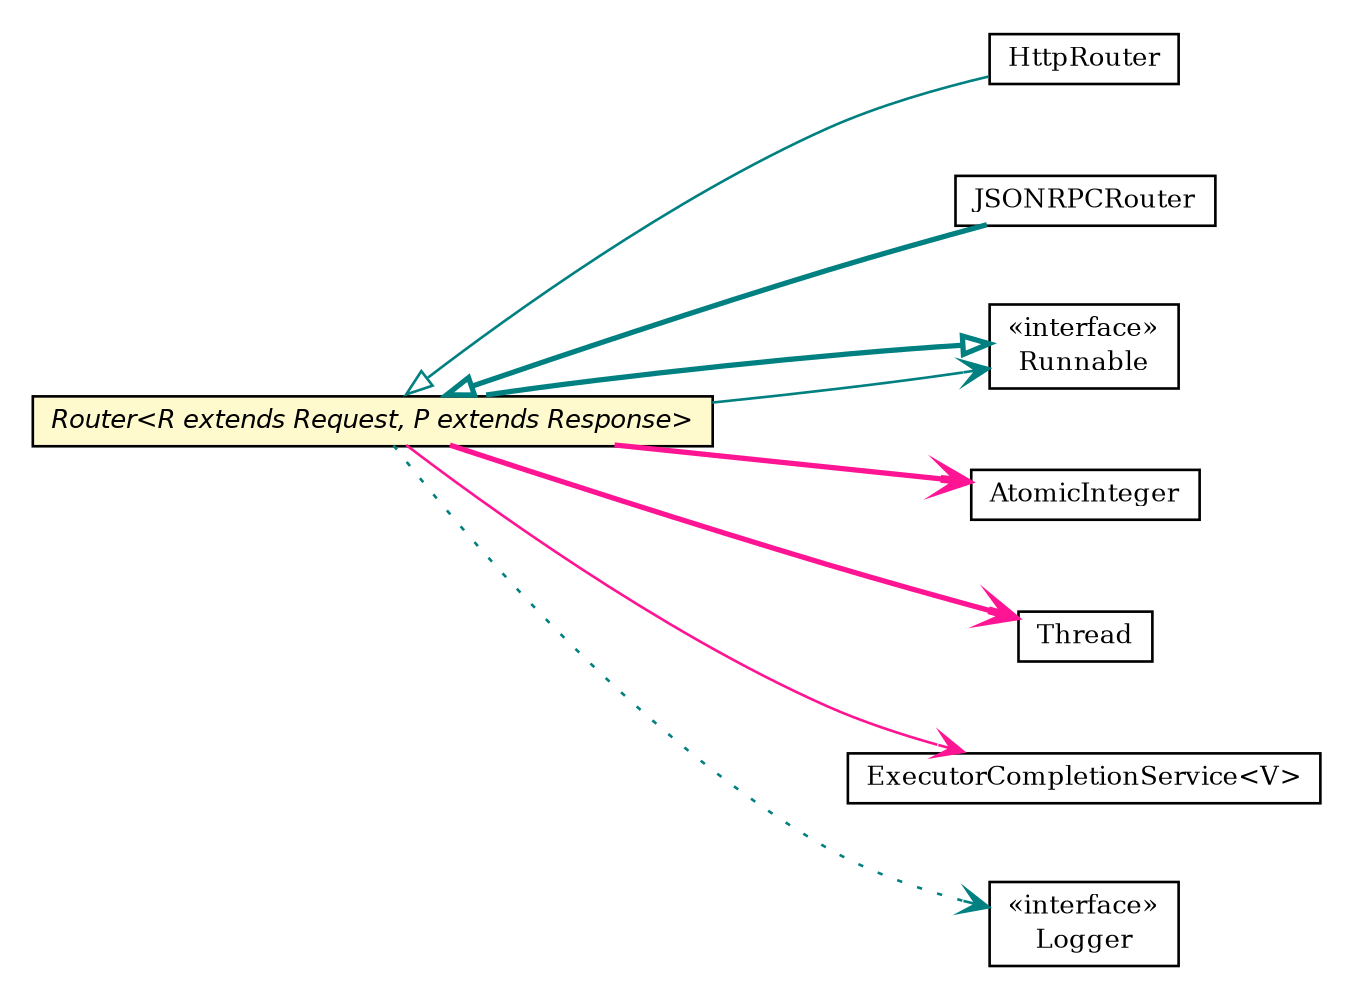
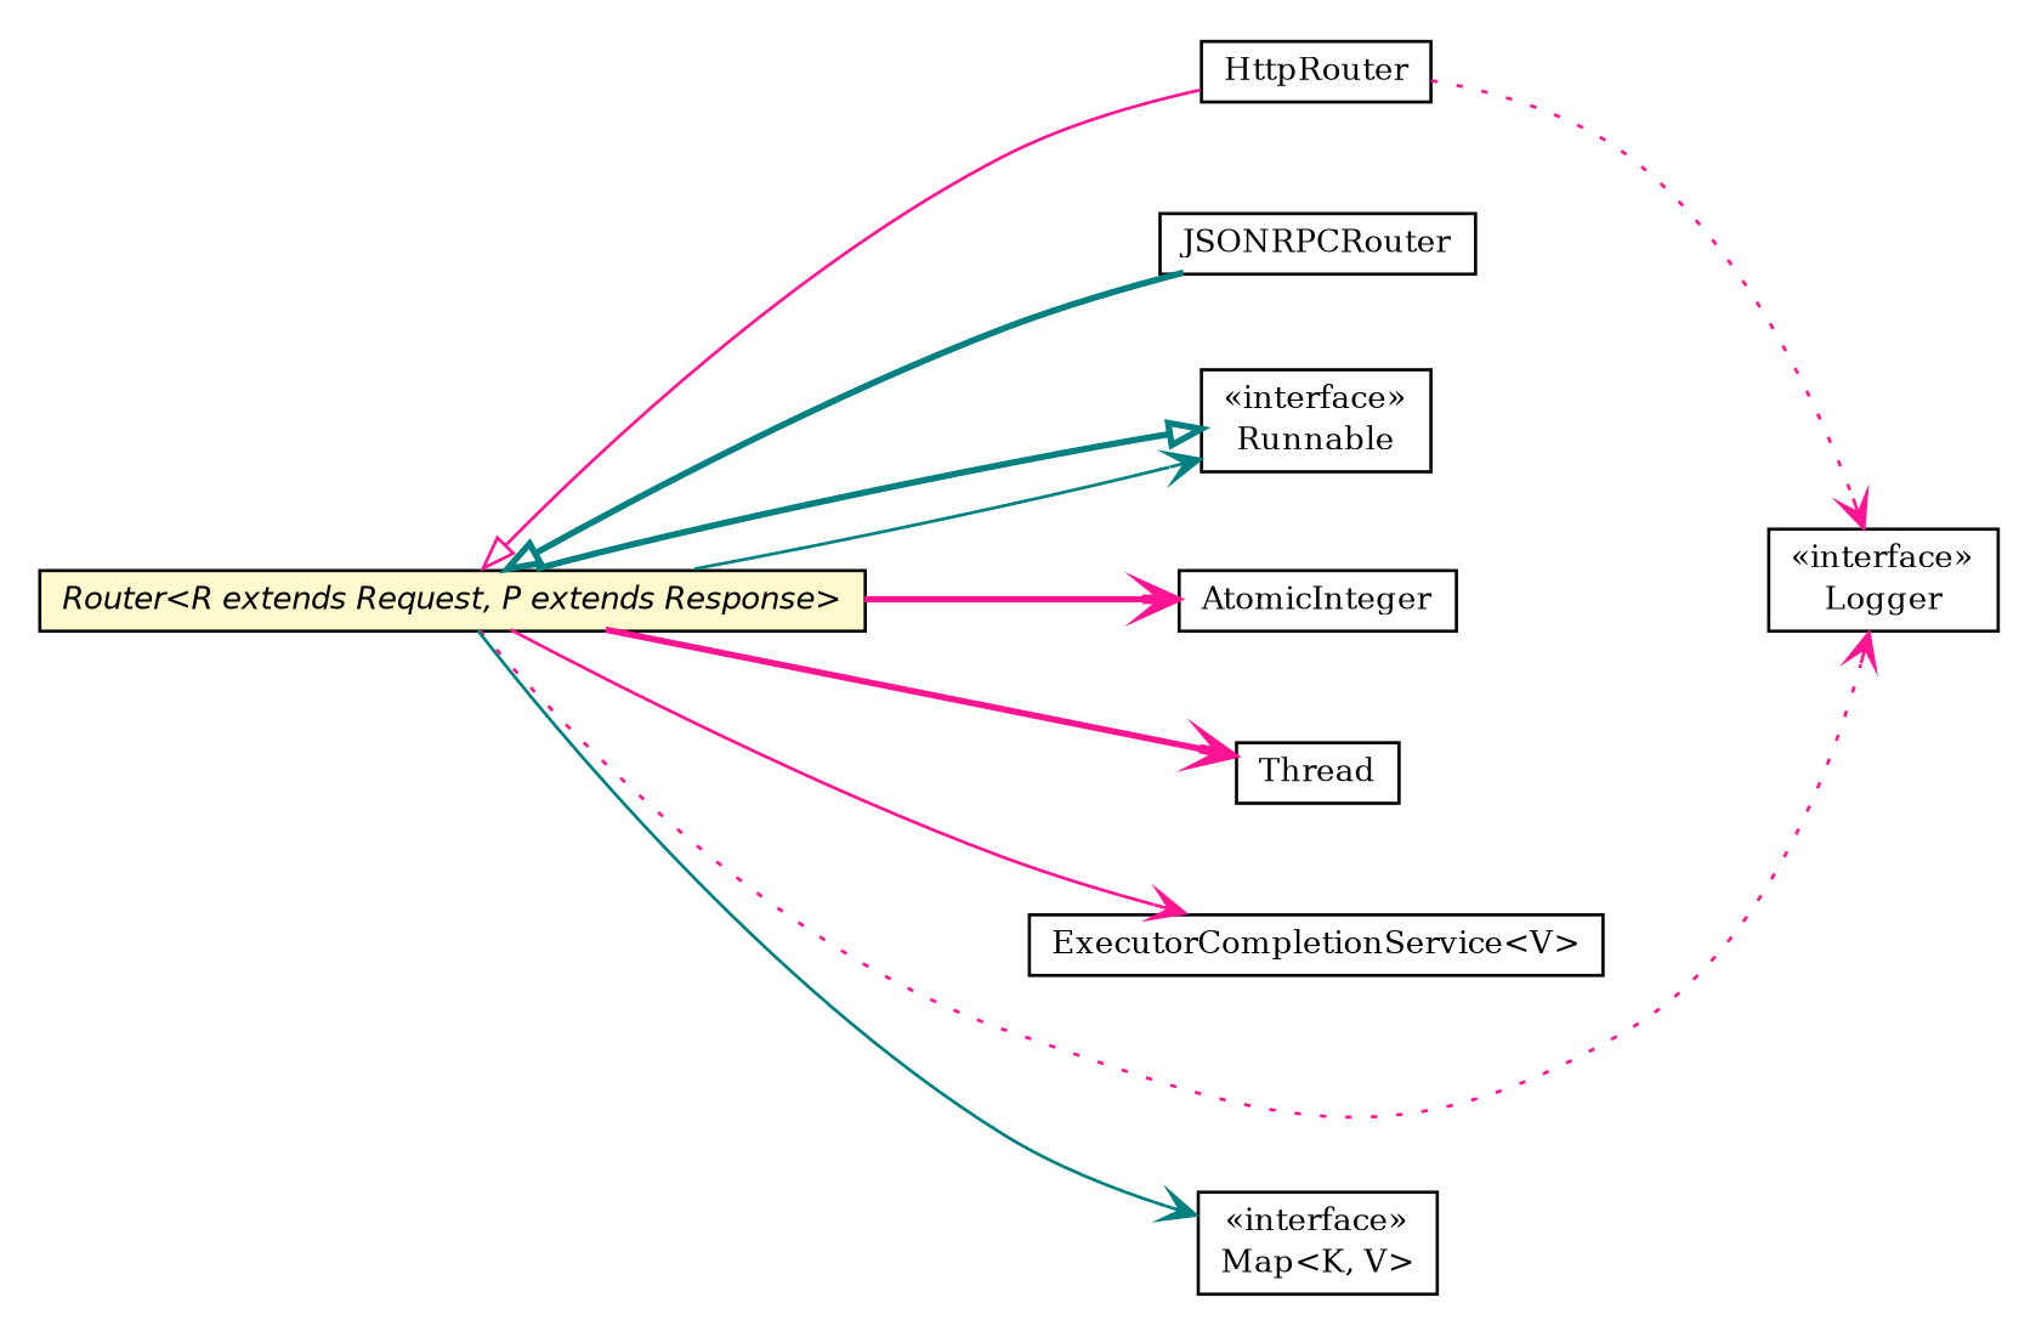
  digraph {
    fontname="DejaVu Serif"
    nodesep=0.25
    rankdir=LR
    ranksep=0.5
    node [fontcolor=black fontname="DejaVu Serif" fontsize=10.0 shape=plaintext]
    edge [color=teal fontname="DejaVu Serif" fontsize=10.0 headport=p labelfontname=Helvetica labelfontsize=10 style=solid tailport=p arrowhead=open fontcolor=black]
    n1 [label=<<table title="babble.net.Router" border="0" cellborder="1" cellspacing="0" cellpadding="2" port="p" bgcolor="lemonChiffon" href="./Router.html"> 		<tr><td><table border="0" cellspacing="0" cellpadding="1"> <tr><td align="center" balign="center"><font face="Helvetica-Oblique"> Router&lt;R extends Request, P extends Response&gt; </font></td></tr> 		</table></td></tr> 		</table>>]
    n2 [label=<<table title="babble.net.http.HttpRouter" border="0" cellborder="1" cellspacing="0" cellpadding="2" port="p" href="./http/HttpRouter.html"> 		<tr><td><table border="0" cellspacing="0" cellpadding="1"> <tr><td align="center" balign="center"> HttpRouter </td></tr> 		</table></td></tr> 		</table>>]
    n3 [label=<<table title="babble.net.json.JSONRPCRouter" border="0" cellborder="1" cellspacing="0" cellpadding="2" port="p" href="./json/JSONRPCRouter.html"> 		<tr><td><table border="0" cellspacing="0" cellpadding="1"> <tr><td align="center" balign="center"> JSONRPCRouter </td></tr> 		</table></td></tr> 		</table>>]
    n4 [label=<<table title="java.lang.Runnable" border="0" cellborder="1" cellspacing="0" cellpadding="2" port="p" href="http://java.sun.com/j2se/1.4.2/docs/api/java/lang/Runnable.html"> 		<tr><td><table border="0" cellspacing="0" cellpadding="1"> <tr><td align="center" balign="center"> &#171;interface&#187; </td></tr> <tr><td align="center" balign="center"> Runnable </td></tr> 		</table></td></tr> 		</table>>]
    n5 [label=<<table title="java.util.concurrent.atomic.AtomicInteger" border="0" cellborder="1" cellspacing="0" cellpadding="2" port="p" href="http://java.sun.com/j2se/1.4.2/docs/api/java/util/concurrent/atomic/AtomicInteger.html"> 		<tr><td><table border="0" cellspacing="0" cellpadding="1"> <tr><td align="center" balign="center"> AtomicInteger </td></tr> 		</table></td></tr> 		</table>>]
    n6 [label=<<table title="java.lang.Thread" border="0" cellborder="1" cellspacing="0" cellpadding="2" port="p" href="http://java.sun.com/j2se/1.4.2/docs/api/java/lang/Thread.html"> 		<tr><td><table border="0" cellspacing="0" cellpadding="1"> <tr><td align="center" balign="center"> Thread </td></tr> 		</table></td></tr> 		</table>>]
    n7 [label=<<table title="java.util.concurrent.ExecutorCompletionService" border="0" cellborder="1" cellspacing="0" cellpadding="2" port="p" href="http://java.sun.com/j2se/1.4.2/docs/api/java/util/concurrent/ExecutorCompletionService.html"> 		<tr><td><table border="0" cellspacing="0" cellpadding="1"> <tr><td align="center" balign="center"> ExecutorCompletionService&lt;V&gt; </td></tr> 		</table></td></tr> 		</table>>]
    n8 [label=<<table title="org.slf4j.Logger" border="0" cellborder="1" cellspacing="0" cellpadding="2" port="p" href="http://java.sun.com/j2se/1.4.2/docs/api/org/slf4j/Logger.html"> 		<tr><td><table border="0" cellspacing="0" cellpadding="1"> <tr><td align="center" balign="center"> &#171;interface&#187; </td></tr> <tr><td align="center" balign="center"> Logger </td></tr> 		</table></td></tr> 		</table>>]
-   n1 -> n2 [arrowtail=empty dir=back fontsize=10 arrowhead="" fontcolor=""]
+   n9 [label=<<table title="java.util.Map" border="0" cellborder="1" cellspacing="0" cellpadding="2" port="p" href="http://java.sun.com/j2se/1.4.2/docs/api/java/util/Map.html"> 		<tr><td><table border="0" cellspacing="0" cellpadding="1"> <tr><td align="center" balign="center"> &#171;interface&#187; </td></tr> <tr><td align="center" balign="center"> Map&lt;K, V&gt; </td></tr> 		</table></td></tr> 		</table>>]
+   n1 -> n2 [arrowtail=empty color=deeppink dir=back fontsize=10 arrowhead="" fontcolor=""]
    n1 -> n3 [arrowtail=empty dir=back fontsize=10 style=bold arrowhead="" fontcolor=""]
    n1 -> n4
    n1 -> n5 [color=deeppink style=bold]
    n1 -> n6 [color=deeppink style=bold]
    n1 -> n7 [color=deeppink]
-   n1 -> n8 [style=dotted]
+   n1 -> n8 [color=deeppink style=dotted]
+   n1 -> n9
+   n2 -> n8 [color=deeppink style=dotted]
    n4 -> n1 [arrowtail=empty dir=back fontsize=10 style=bold arrowhead="" fontcolor=""]
  }
